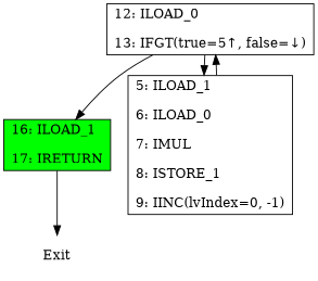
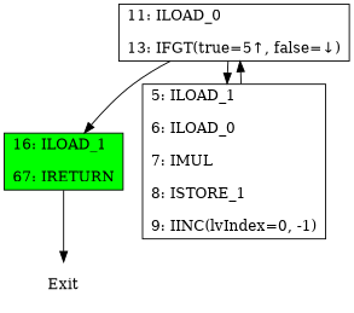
  digraph {
    dir=forward
    ranksep=0.3
    node [labelloc=l shape=box]
    edge [dir=forward]
-   n1 [label="12: ILOAD_0\l\l13: IFGT(true=5↑, false=↓)\l"]
-   n2 [fillcolor=green label="16: ILOAD_1\l\l17: IRETURN\l" style=filled]
+   n1 [label="11: ILOAD_0\l\l13: IFGT(true=5↑, false=↓)\l"]
+   n2 [fillcolor=green label="16: ILOAD_1\l\l67: IRETURN\l" style=filled]
    n3 [label="5: ILOAD_1\l\l6: ILOAD_0\l\l7: IMUL\l\l8: ISTORE_1\l\l9: IINC(lvIndex=0, -1)\l"]
    n4 [color=white fillcolor=black label=Exit shape=doubleoctagon]
    n1 -> n2
    n1 -> n3
    n2 -> n4
    n3 -> n1
  }
